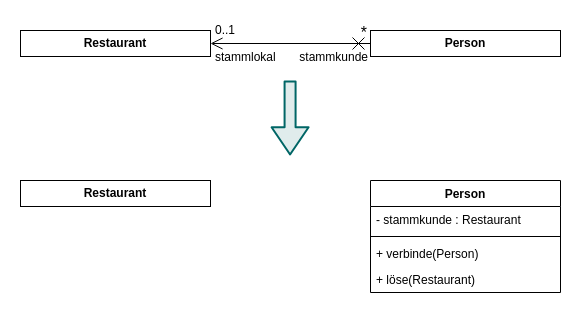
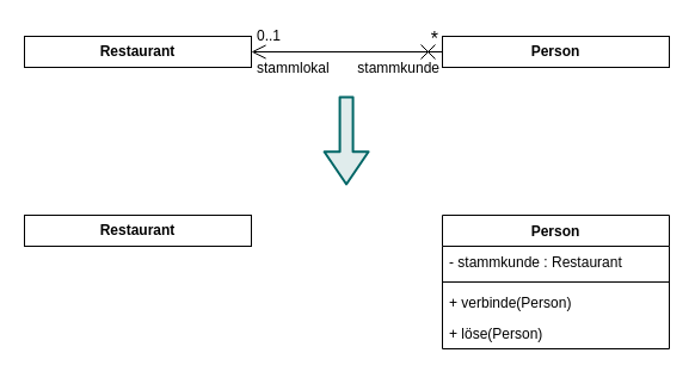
  <mxCell id="0" />
  <mxCell id="1" parent="0" />
  <mxCell id="2" value="" style="rounded=0;whiteSpace=wrap;html=1;strokeColor=none;fillColor=default;" parent="1" vertex="1"><mxGeometry x="20" y="20" width="540" height="280" as="geometry" /></mxCell>
  <mxCell id="3" value="Person" style="swimlane;fontStyle=1;align=center;verticalAlign=top;childLayout=stackLayout;horizontal=1;startSize=26;horizontalStack=0;resizeParent=1;resizeParentMax=0;resizeLast=0;collapsible=1;marginBottom=0;whiteSpace=wrap;html=1;" parent="1" vertex="1"><mxGeometry x="370" y="180" width="190" height="112" as="geometry" /></mxCell>
  <mxCell id="4" value="- stammkunde : Restaurant" style="text;strokeColor=none;fillColor=none;align=left;verticalAlign=top;spacingLeft=4;spacingRight=4;overflow=hidden;rotatable=0;points=[[0,0.5],[1,0.5]];portConstraint=eastwest;whiteSpace=wrap;html=1;" parent="3" vertex="1"><mxGeometry y="26" width="190" height="26" as="geometry" /></mxCell>
  <mxCell id="5" value="" style="line;strokeWidth=1;fillColor=none;align=left;verticalAlign=middle;spacingTop=-1;spacingLeft=3;spacingRight=3;rotatable=0;labelPosition=right;points=[];portConstraint=eastwest;strokeColor=inherit;" parent="3" vertex="1"><mxGeometry y="52" width="190" height="8" as="geometry" /></mxCell>
  <mxCell id="6" value="+ verbinde(Person)" style="text;strokeColor=none;fillColor=none;align=left;verticalAlign=top;spacingLeft=4;spacingRight=4;overflow=hidden;rotatable=0;points=[[0,0.5],[1,0.5]];portConstraint=eastwest;whiteSpace=wrap;html=1;" parent="3" vertex="1"><mxGeometry y="60" width="190" height="26" as="geometry" /></mxCell>
- <mxCell id="7" value="+ löse(Restaurant)" style="text;strokeColor=none;fillColor=none;align=left;verticalAlign=top;spacingLeft=4;spacingRight=4;overflow=hidden;rotatable=0;points=[[0,0.5],[1,0.5]];portConstraint=eastwest;whiteSpace=wrap;html=1;" parent="3" vertex="1"><mxGeometry y="86" width="190" height="26" as="geometry" /></mxCell>
+ <mxCell id="7" value="+ löse(Person)" style="text;strokeColor=none;fillColor=none;align=left;verticalAlign=top;spacingLeft=4;spacingRight=4;overflow=hidden;rotatable=0;points=[[0,0.5],[1,0.5]];portConstraint=eastwest;whiteSpace=wrap;html=1;" parent="3" vertex="1"><mxGeometry y="86" width="190" height="26" as="geometry" /></mxCell>
  <mxCell id="8" value="Restaurant" style="rounded=0;whiteSpace=wrap;html=1;fontStyle=1" parent="1" vertex="1"><mxGeometry x="20" y="180" width="190" height="26" as="geometry" /></mxCell>
  <mxCell id="9" value="Restaurant" style="rounded=0;whiteSpace=wrap;html=1;fontStyle=1" parent="1" vertex="1"><mxGeometry x="20" y="30" width="190" height="26" as="geometry" /></mxCell>
  <mxCell id="10" value="Person" style="rounded=0;whiteSpace=wrap;html=1;fontStyle=1" parent="1" vertex="1"><mxGeometry x="370" y="30" width="190" height="26" as="geometry" /></mxCell>
  <mxCell id="11" value="" style="endArrow=cross;html=1;rounded=0;align=center;verticalAlign=top;endFill=0;labelBackgroundColor=none;exitX=1;exitY=0.5;exitDx=0;exitDy=0;entryX=0;entryY=0.5;entryDx=0;entryDy=0;startArrow=open;startFill=0;spacingBottom=0;endSize=10;startSize=10;" parent="1" source="9" target="10" edge="1"><mxGeometry relative="1" as="geometry"><mxPoint x="240" y="70" as="sourcePoint" /><mxPoint x="400" y="70" as="targetPoint" /></mxGeometry></mxCell>
  <mxCell id="12" value="0..1" style="resizable=0;html=1;align=left;verticalAlign=bottom;labelBackgroundColor=none;spacingBottom=5;spacingLeft=3;" parent="11" connectable="0" vertex="1"><mxGeometry x="-1" relative="1" as="geometry" /></mxCell>
  <mxCell id="13" value="stammlokal" style="resizable=0;html=1;align=left;verticalAlign=top;labelBackgroundColor=none;spacingLeft=3;" parent="11" connectable="0" vertex="1"><mxGeometry x="-1" relative="1" as="geometry" /></mxCell>
  <mxCell id="14" value="&lt;font&gt;*&lt;/font&gt;" style="resizable=0;html=1;align=right;verticalAlign=bottom;labelBackgroundColor=none;spacingBottom=0;spacingRight=3;fontSize=16;" parent="11" connectable="0" vertex="1"><mxGeometry x="1" relative="1" as="geometry" /></mxCell>
  <mxCell id="15" value="stammkunde" style="resizable=0;html=1;align=right;verticalAlign=top;labelBackgroundColor=none;spacingBottom=3;spacing=2;spacingRight=3;spacingTop=1;fillColor=#d5e8d4;" parent="1" connectable="0" vertex="1"><mxGeometry x="420" y="43" as="geometry"><mxPoint x="-49" y="-1" as="offset" /></mxGeometry></mxCell>
  <mxCell id="16" value="" style="shape=flexArrow;endArrow=classic;html=1;rounded=1;strokeColor=#006666;strokeWidth=2;flowAnimation=0;shadow=0;endSize=8.429;startSize=4;endWidth=24;fillColor=#E0ECEC;" edge="1" parent="1"><mxGeometry width="50" height="50" relative="1" as="geometry"><mxPoint x="289.58" y="80" as="sourcePoint" /><mxPoint x="289.58" y="155" as="targetPoint" /></mxGeometry></mxCell>
